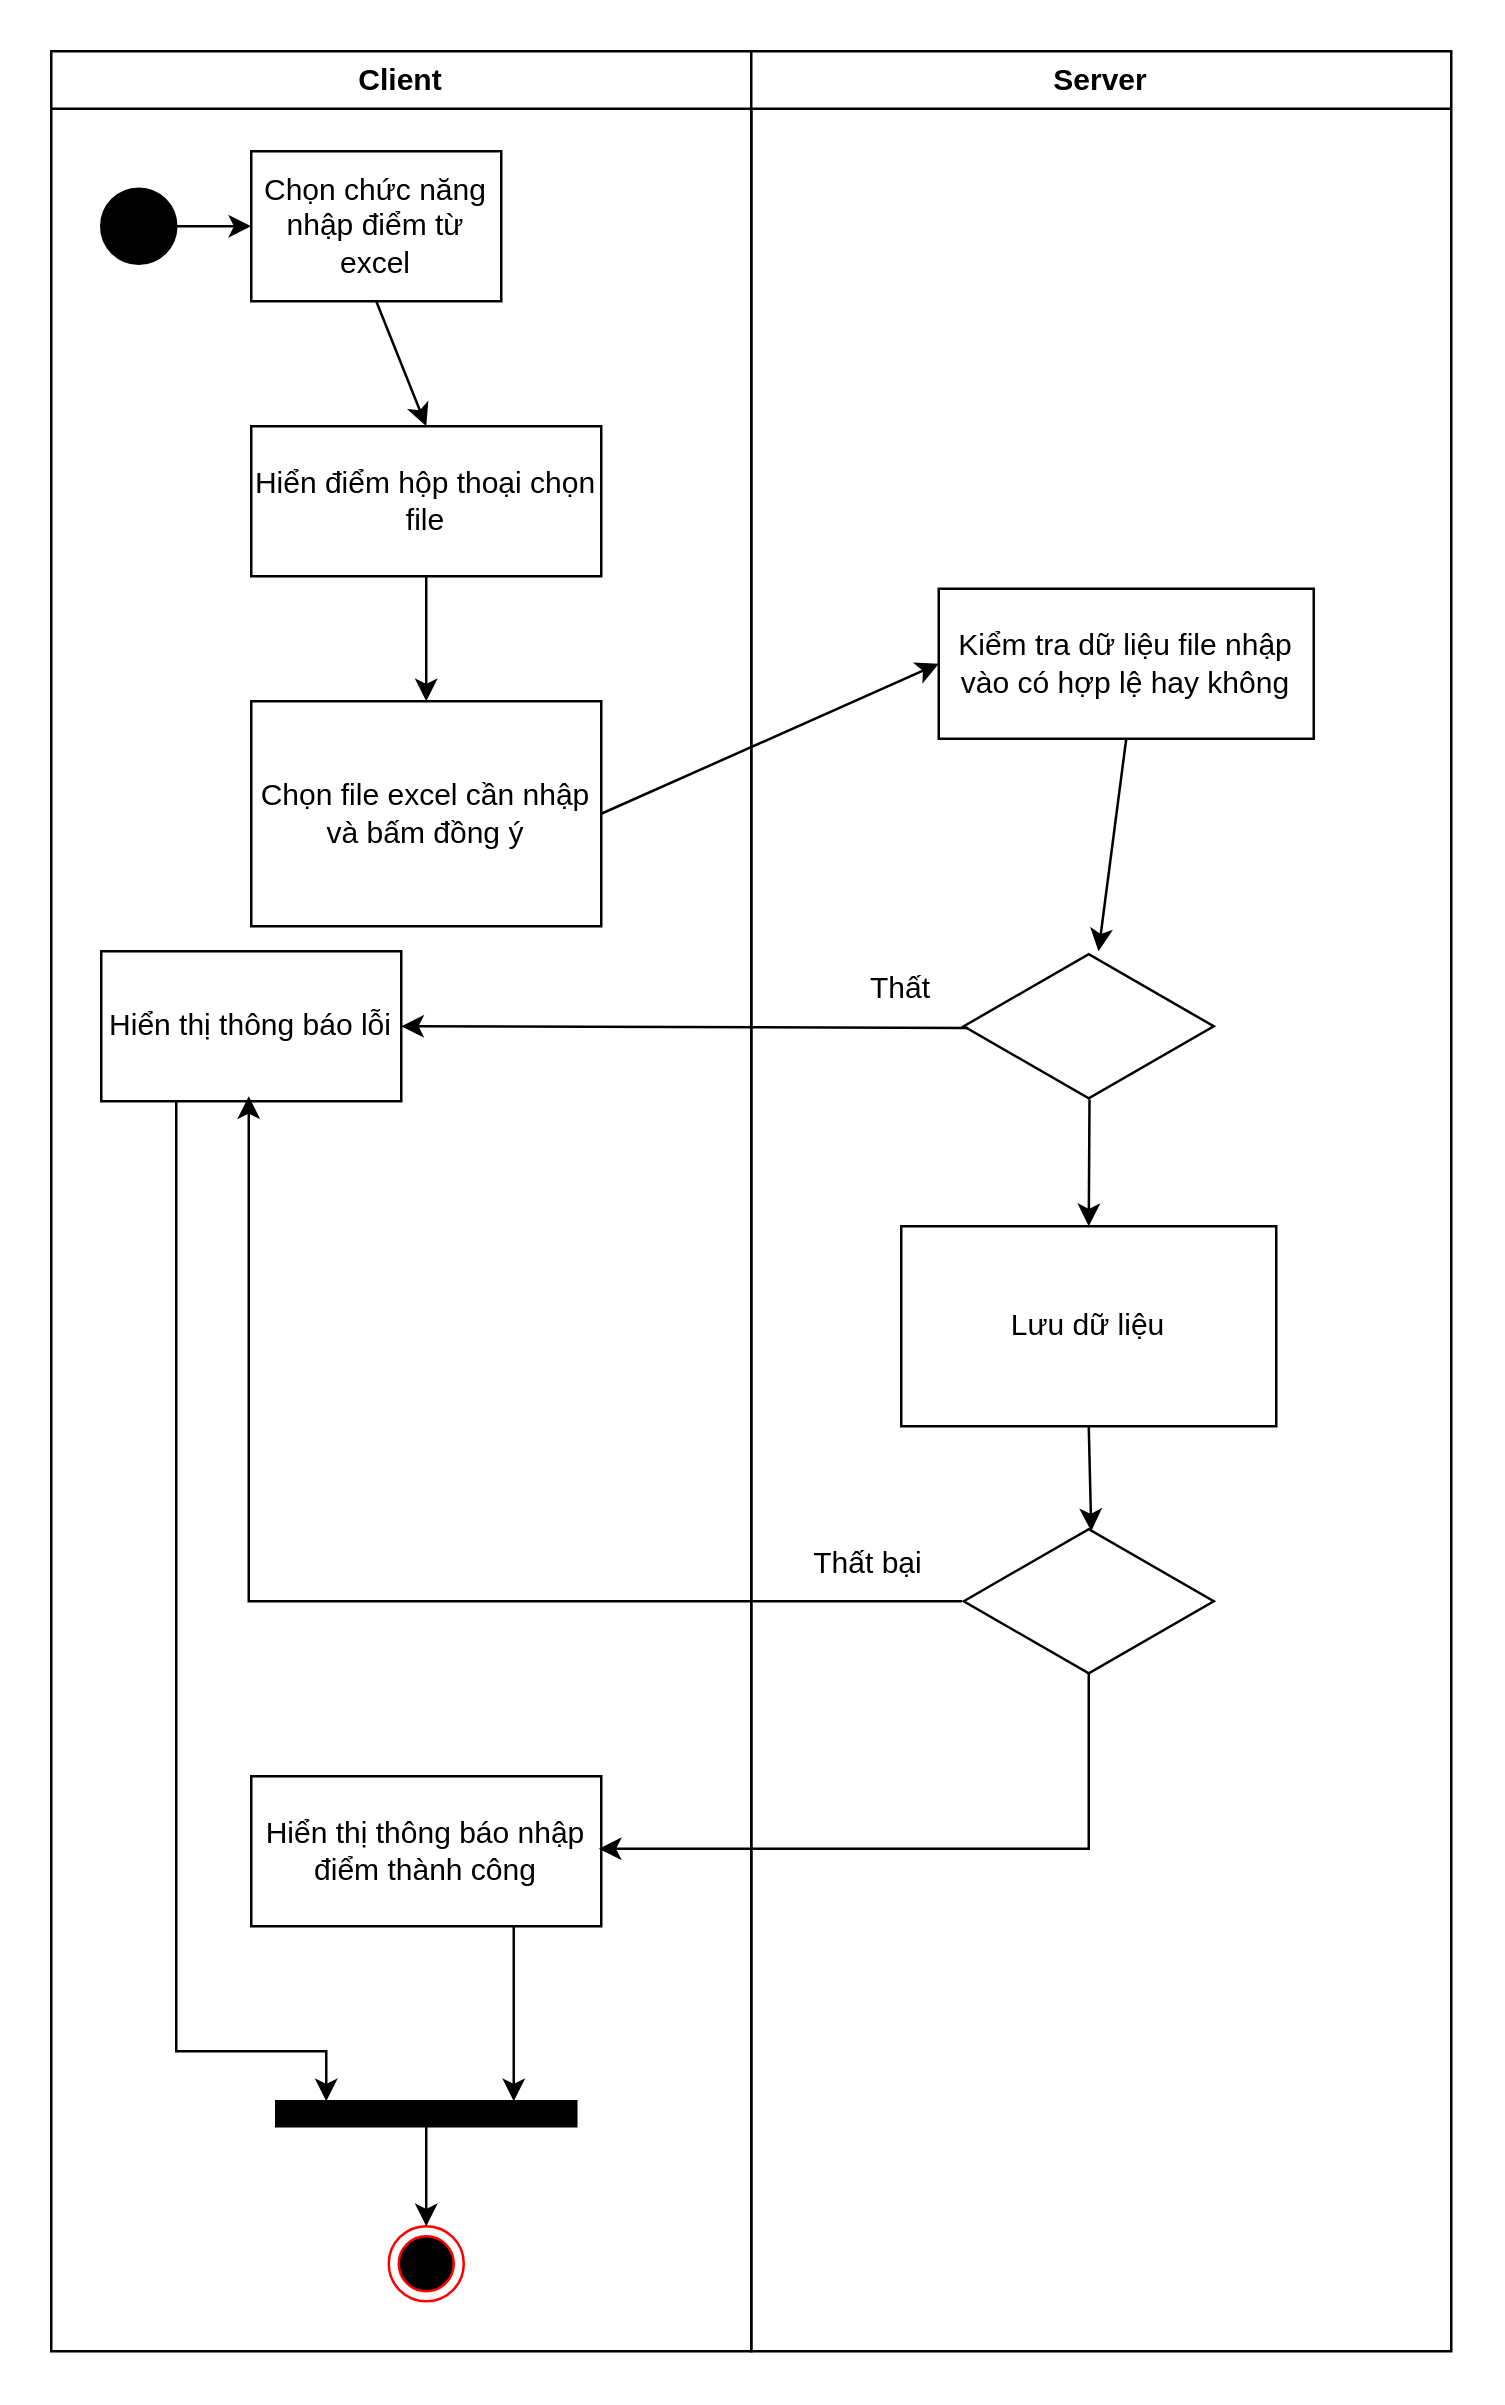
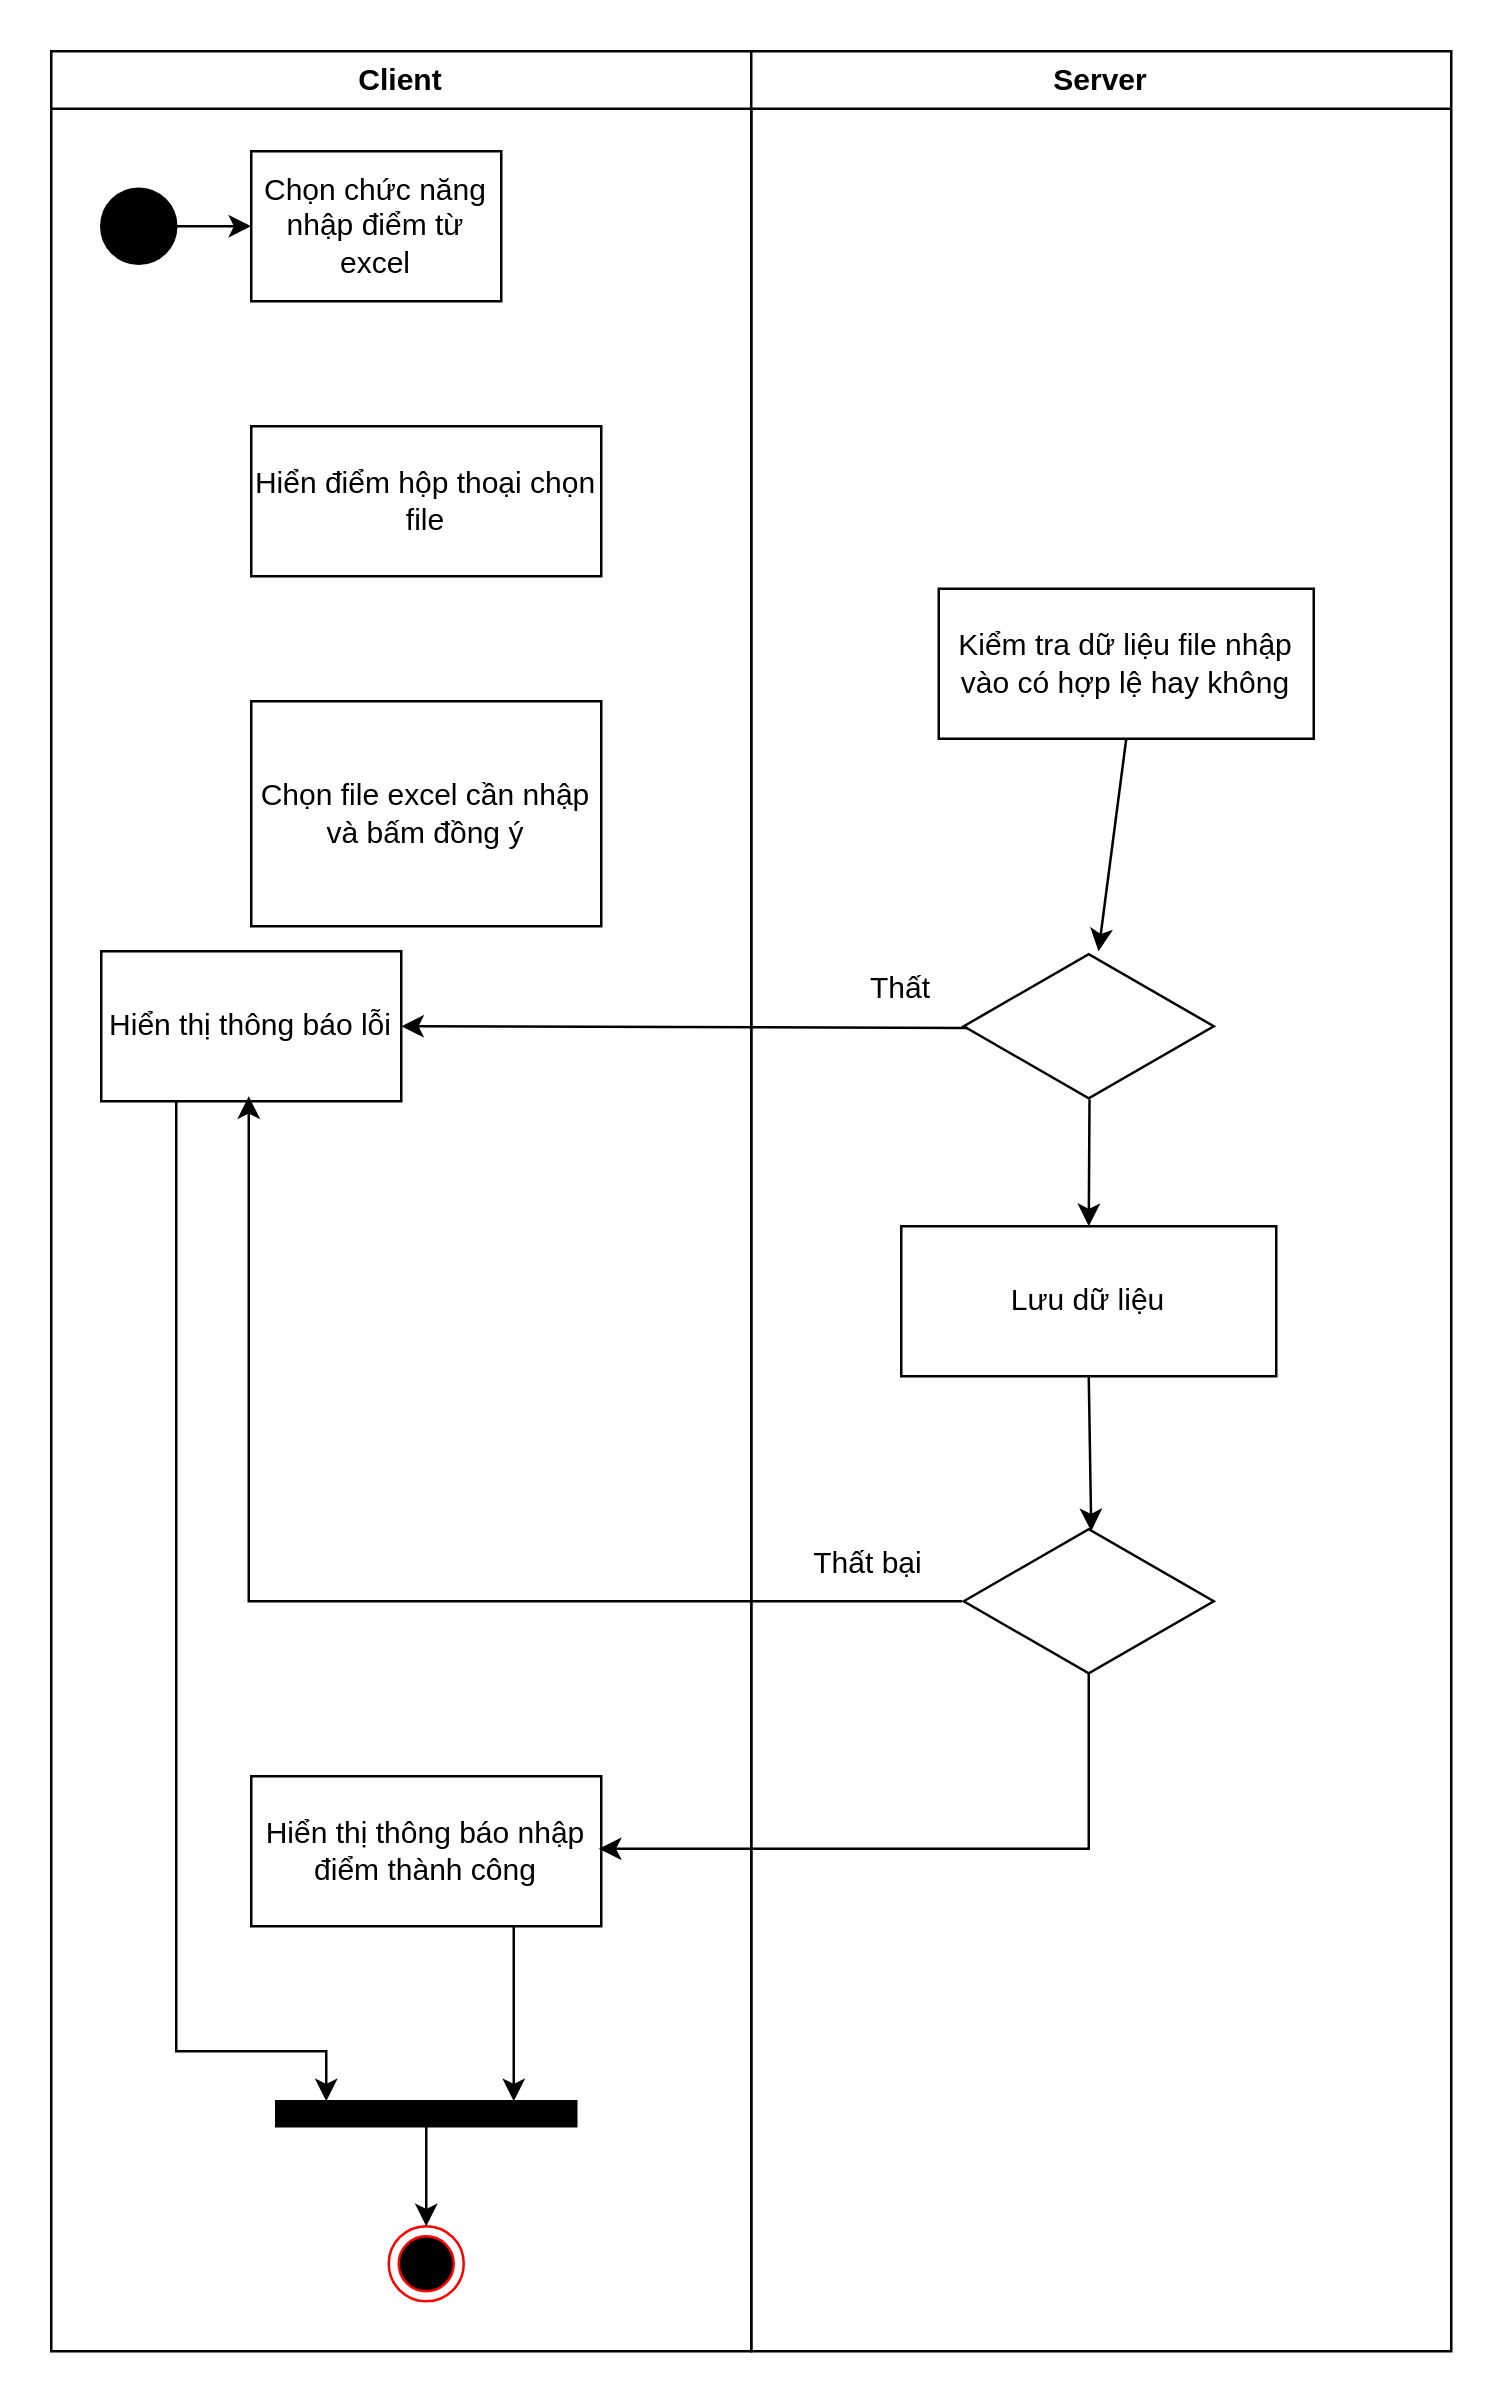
  <mxCell id="0" />
  <mxCell id="1" parent="0" />
  <mxCell id="2" value="Client" style="swimlane;whiteSpace=wrap;html=1;" vertex="1" parent="1"><mxGeometry x="20" y="20" width="280" height="920" as="geometry" /></mxCell>
  <mxCell id="3" value="" style="ellipse;shape=doubleEllipse;whiteSpace=wrap;html=1;aspect=fixed;fillColor=#000000;" vertex="1" parent="2"><mxGeometry x="20" y="55" width="30" height="30" as="geometry" /></mxCell>
  <mxCell id="4" value="Chọn chức năng nhập điểm từ excel" style="rounded=0;whiteSpace=wrap;html=1;" vertex="1" parent="2"><mxGeometry x="80" y="40" width="100" height="60" as="geometry" /></mxCell>
  <mxCell id="5" value="" style="endArrow=classic;html=1;rounded=0;exitX=1;exitY=0.5;exitDx=0;exitDy=0;entryX=0;entryY=0.5;entryDx=0;entryDy=0;" edge="1" parent="2" source="3" target="4"><mxGeometry width="50" height="50" relative="1" as="geometry"><mxPoint x="310" y="200" as="sourcePoint" /><mxPoint x="360" y="150" as="targetPoint" /></mxGeometry></mxCell>
  <mxCell id="6" value="" style="ellipse;html=1;shape=endState;fillColor=#000000;strokeColor=#ff0000;" vertex="1" parent="2"><mxGeometry x="135" y="870" width="30" height="30" as="geometry" /></mxCell>
  <mxCell id="7" value="Hiển điểm hộp thoại chọn file" style="rounded=0;whiteSpace=wrap;html=1;" vertex="1" parent="2"><mxGeometry x="80" y="150" width="140" height="60" as="geometry" /></mxCell>
- <mxCell id="8" value="" style="endArrow=classic;html=1;rounded=0;exitX=0.5;exitY=1;exitDx=0;exitDy=0;entryX=0.5;entryY=0;entryDx=0;entryDy=0;" edge="1" parent="2" source="4" target="7"><mxGeometry width="50" height="50" relative="1" as="geometry"><mxPoint x="300" y="140" as="sourcePoint" /><mxPoint x="350" y="90" as="targetPoint" /></mxGeometry></mxCell>
  <mxCell id="9" value="Chọn file excel cần nhập và bấm đồng ý" style="rounded=0;whiteSpace=wrap;html=1;" vertex="1" parent="2"><mxGeometry x="80" y="260" width="140" height="90" as="geometry" /></mxCell>
- <mxCell id="10" value="" style="endArrow=classic;html=1;rounded=0;exitX=0.5;exitY=1;exitDx=0;exitDy=0;entryX=0.5;entryY=0;entryDx=0;entryDy=0;" edge="1" parent="2" source="7" target="9"><mxGeometry width="50" height="50" relative="1" as="geometry"><mxPoint x="300" y="340" as="sourcePoint" /><mxPoint x="350" y="290" as="targetPoint" /></mxGeometry></mxCell>
  <mxCell id="11" value="Hiển thị thông báo lỗi" style="rounded=0;whiteSpace=wrap;html=1;" vertex="1" parent="2"><mxGeometry x="20" y="360" width="120" height="60" as="geometry" /></mxCell>
  <mxCell id="12" value="Hiển thị thông báo nhập điểm thành công" style="rounded=0;whiteSpace=wrap;html=1;" vertex="1" parent="2"><mxGeometry x="80" y="690" width="140" height="60" as="geometry" /></mxCell>
  <mxCell id="13" value="" style="html=1;points=[[0,0,0,0,5],[0,1,0,0,-5],[1,0,0,0,5],[1,1,0,0,-5]];perimeter=orthogonalPerimeter;outlineConnect=0;targetShapes=umlLifeline;portConstraint=eastwest;newEdgeStyle={&quot;curved&quot;:0,&quot;rounded&quot;:0};direction=south;fillColor=#000000;" vertex="1" parent="2"><mxGeometry x="90" y="820" width="120" height="10" as="geometry" /></mxCell>
  <mxCell id="14" value="" style="endArrow=classic;html=1;rounded=0;exitX=0.75;exitY=1;exitDx=0;exitDy=0;" edge="1" parent="2" source="12" target="13"><mxGeometry width="50" height="50" relative="1" as="geometry"><mxPoint x="300" y="720" as="sourcePoint" /><mxPoint x="350" y="670" as="targetPoint" /></mxGeometry></mxCell>
  <mxCell id="15" value="" style="endArrow=classic;html=1;rounded=0;exitX=0.25;exitY=1;exitDx=0;exitDy=0;" edge="1" parent="2" source="11" target="13"><mxGeometry width="50" height="50" relative="1" as="geometry"><mxPoint x="300" y="520" as="sourcePoint" /><mxPoint x="350" y="470" as="targetPoint" /><Array as="points"><mxPoint x="50" y="800" /><mxPoint x="110" y="800" /></Array></mxGeometry></mxCell>
  <mxCell id="16" value="" style="endArrow=classic;html=1;rounded=0;entryX=0.5;entryY=0;entryDx=0;entryDy=0;" edge="1" parent="2" source="13" target="6"><mxGeometry width="50" height="50" relative="1" as="geometry"><mxPoint x="300" y="770" as="sourcePoint" /><mxPoint x="350" y="720" as="targetPoint" /></mxGeometry></mxCell>
  <mxCell id="17" value="Server" style="swimlane;whiteSpace=wrap;html=1;" vertex="1" parent="1"><mxGeometry x="300" y="20" width="280" height="920" as="geometry" /></mxCell>
  <mxCell id="18" value="Kiểm tra dữ liệu file nhập vào có hợp lệ hay không" style="rounded=0;whiteSpace=wrap;html=1;" vertex="1" parent="17"><mxGeometry x="75" y="215" width="150" height="60" as="geometry" /></mxCell>
  <mxCell id="19" value="" style="html=1;whiteSpace=wrap;aspect=fixed;shape=isoRectangle;" vertex="1" parent="17"><mxGeometry x="85" y="360" width="100" height="60" as="geometry" /></mxCell>
  <mxCell id="20" value="" style="endArrow=classic;html=1;rounded=0;exitX=0.5;exitY=1;exitDx=0;exitDy=0;" edge="1" parent="17" source="18" target="19"><mxGeometry width="50" height="50" relative="1" as="geometry"><mxPoint x="20" y="440" as="sourcePoint" /><mxPoint x="70" y="390" as="targetPoint" /></mxGeometry></mxCell>
  <mxCell id="21" value="Thất" style="text;html=1;align=center;verticalAlign=middle;whiteSpace=wrap;rounded=0;" vertex="1" parent="17"><mxGeometry x="30" y="360" width="60" height="30" as="geometry" /></mxCell>
- <mxCell id="22" value="Lưu dữ liệu" style="rounded=0;whiteSpace=wrap;html=1;" vertex="1" parent="17"><mxGeometry x="60" y="470" width="150" height="80" as="geometry" /></mxCell>
+ <mxCell id="22" value="Lưu dữ liệu" style="rounded=0;whiteSpace=wrap;html=1;" vertex="1" parent="17"><mxGeometry x="60" y="470" width="150" height="60" as="geometry" /></mxCell>
  <mxCell id="23" value="" style="endArrow=classic;html=1;rounded=0;exitX=0.503;exitY=0.989;exitDx=0;exitDy=0;exitPerimeter=0;entryX=0.5;entryY=0;entryDx=0;entryDy=0;" edge="1" parent="17" source="19" target="22"><mxGeometry width="50" height="50" relative="1" as="geometry"><mxPoint x="20" y="440" as="sourcePoint" /><mxPoint x="70" y="390" as="targetPoint" /></mxGeometry></mxCell>
  <mxCell id="24" value="" style="html=1;whiteSpace=wrap;aspect=fixed;shape=isoRectangle;" vertex="1" parent="17"><mxGeometry x="85" y="590" width="100" height="60" as="geometry" /></mxCell>
  <mxCell id="25" value="" style="endArrow=classic;html=1;rounded=0;exitX=0.5;exitY=1;exitDx=0;exitDy=0;entryX=0.51;entryY=0.033;entryDx=0;entryDy=0;entryPerimeter=0;" edge="1" parent="17" source="22" target="24"><mxGeometry width="50" height="50" relative="1" as="geometry"><mxPoint x="20" y="610" as="sourcePoint" /><mxPoint x="70" y="560" as="targetPoint" /></mxGeometry></mxCell>
  <mxCell id="26" value="Thất bại" style="text;html=1;align=center;verticalAlign=middle;whiteSpace=wrap;rounded=0;" vertex="1" parent="17"><mxGeometry x="10" y="590" width="74" height="30" as="geometry" /></mxCell>
- <mxCell id="27" value="" style="endArrow=classic;html=1;rounded=0;exitX=1;exitY=0.5;exitDx=0;exitDy=0;entryX=0;entryY=0.5;entryDx=0;entryDy=0;" edge="1" parent="1" source="9" target="18"><mxGeometry width="50" height="50" relative="1" as="geometry"><mxPoint x="320" y="360" as="sourcePoint" /><mxPoint x="330" y="310" as="targetPoint" /></mxGeometry></mxCell>
  <mxCell id="28" value="" style="endArrow=classic;html=1;rounded=0;exitX=0.017;exitY=0.511;exitDx=0;exitDy=0;exitPerimeter=0;entryX=1;entryY=0.5;entryDx=0;entryDy=0;" edge="1" parent="1" source="19" target="11"><mxGeometry width="50" height="50" relative="1" as="geometry"><mxPoint x="320" y="360" as="sourcePoint" /><mxPoint x="370" y="310" as="targetPoint" /></mxGeometry></mxCell>
  <mxCell id="29" value="" style="endArrow=classic;html=1;rounded=0;exitX=0.003;exitY=0.533;exitDx=0;exitDy=0;exitPerimeter=0;entryX=0.5;entryY=1;entryDx=0;entryDy=0;" edge="1" parent="1"><mxGeometry width="50" height="50" relative="1" as="geometry"><mxPoint x="384.3" y="639.98" as="sourcePoint" /><mxPoint x="99" y="438" as="targetPoint" /><Array as="points"><mxPoint x="99" y="640" /></Array></mxGeometry></mxCell>
  <mxCell id="30" value="" style="endArrow=classic;html=1;rounded=0;entryX=1;entryY=0.5;entryDx=0;entryDy=0;" edge="1" parent="1"><mxGeometry width="50" height="50" relative="1" as="geometry"><mxPoint x="435" y="669" as="sourcePoint" /><mxPoint x="239" y="739" as="targetPoint" /><Array as="points"><mxPoint x="435" y="739" /></Array></mxGeometry></mxCell>
